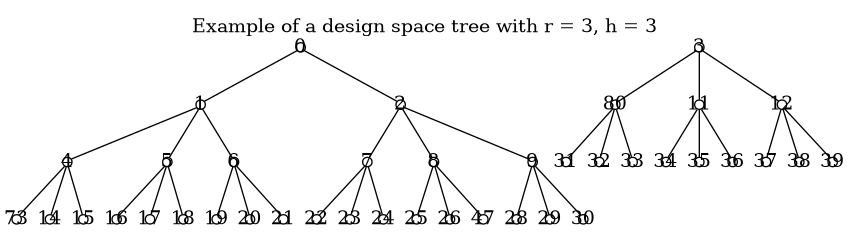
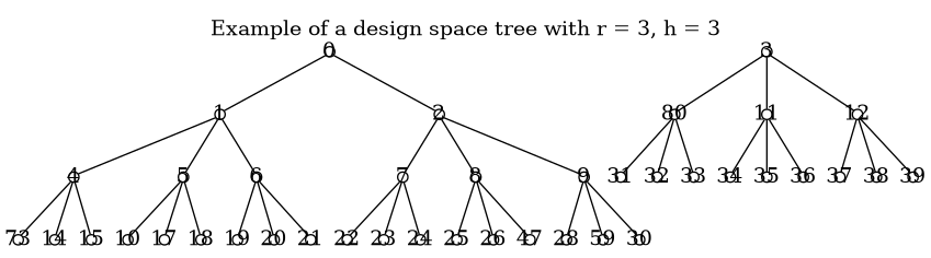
  strict graph {
    label="Example of a design space tree with r = 3, h = 3"
    labelloc=t
    node [fixedsize=true shape=circle]
    0 [height=0.1 width=0.1]
    1 [height=0.1 width=0.1]
    2 [height=0.1 width=0.1]
    4 [height=0.1 width=0.1]
    5 [height=0.1 width=0.1]
    6 [height=0.1 width=0.1]
    7 [height=0.1 width=0.1]
    8 [height=0.1 width=0.1]
    9 [height=0.1 width=0.1]
    3 [height=0.1 width=0.1]
    n11 [height=0.1 label=80 width=0.1]
    11 [height=0.1 width=0.1]
    12 [height=0.1 width=0.1]
    n14 [height=0.1 label=73 width=0.1]
    14 [height=0.1 width=0.1]
    15 [height=0.1 width=0.1]
-   16 [height=0.1 width=0.1]
+   16 [height=0.1 width=0.1 label=10]
    17 [height=0.1 width=0.1]
    18 [height=0.1 width=0.1]
    19 [height=0.1 width=0.1]
    20 [height=0.1 width=0.1]
    21 [height=0.1 width=0.1]
    22 [height=0.1 width=0.1]
    23 [height=0.1 width=0.1]
    24 [height=0.1 width=0.1]
    25 [height=0.1 width=0.1]
    26 [height=0.1 width=0.1]
    n28 [height=0.1 label=47 width=0.1]
    28 [height=0.1 width=0.1]
-   29 [height=0.1 width=0.1]
+   29 [height=0.1 width=0.1 label=59]
    30 [height=0.1 width=0.1]
    31 [height=0.1 width=0.1]
    32 [height=0.1 width=0.1]
    33 [height=0.1 width=0.1]
    34 [height=0.1 width=0.1]
    35 [height=0.1 width=0.1]
    36 [height=0.1 width=0.1]
    37 [height=0.1 width=0.1]
    38 [height=0.1 width=0.1]
    39 [height=0.1 width=0.1]
    0 -- 1
    0 -- 2
    1 -- 4
    1 -- 5
    1 -- 6
    2 -- 7
    2 -- 8
    2 -- 9
    4 -- n14
    4 -- 14
    4 -- 15
    5 -- 16
    5 -- 17
    5 -- 18
    6 -- 19
    6 -- 20
    6 -- 21
    7 -- 22
    7 -- 23
    7 -- 24
    8 -- 25
    8 -- 26
    8 -- n28
    9 -- 28
    9 -- 29
    9 -- 30
    3 -- n11
    3 -- 11
    3 -- 12
    n11 -- 31
    n11 -- 32
    n11 -- 33
    11 -- 34
    11 -- 35
    11 -- 36
    12 -- 37
    12 -- 38
    12 -- 39
  }
